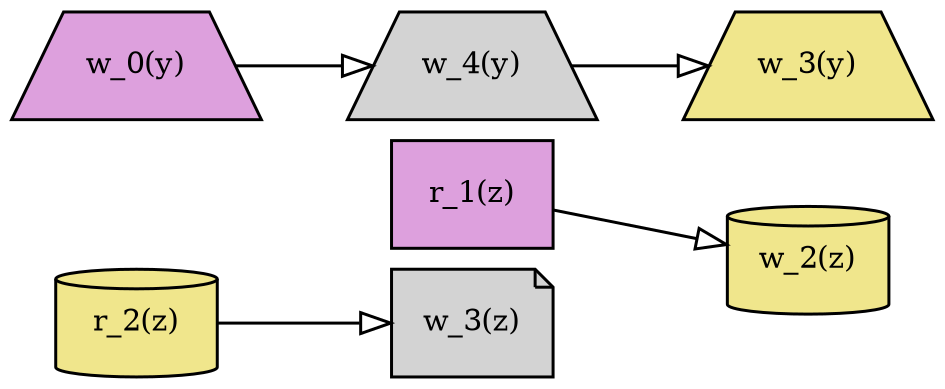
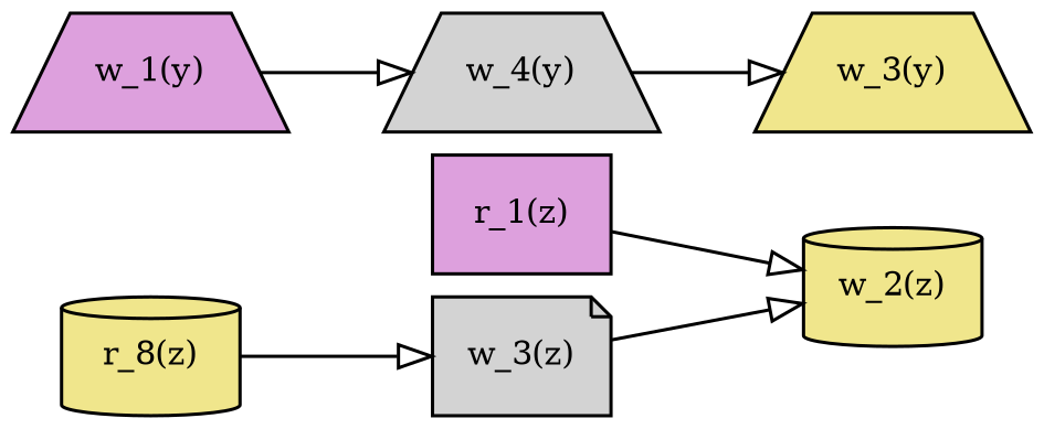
  digraph {
    fontname="DejaVu Serif"
    nodesep=0.1
    rankdir=LR
    ranksep=0.4
    node [fillcolor=khaki fontname="DejaVu Serif" fontsize=10 shape=trapezium style=filled]
    edge [arrowhead=onormal fontname="DejaVu Serif"]
    "r_1(z)" [fillcolor=plum shape=box]
    "w_2(z)" [shape=cylinder]
-   "r_2(z)" [shape=cylinder]
+   "r_2(z)" [shape=cylinder label="r_8(z)"]
    n4 [fillcolor=lightgrey label="w_3(z)" shape=note]
-   "w_1(y)" [fillcolor=plum label="w_0(y)"]
+   "w_1(y)" [fillcolor=plum]
    n6 [fillcolor=lightgrey label="w_4(y)"]
    "w_3(y)"
    "r_1(z)" -> "w_2(z)"
    "r_2(z)" -> n4
+   n4 -> "w_2(z)"
    "w_1(y)" -> n6
    n6 -> "w_3(y)"
  }
